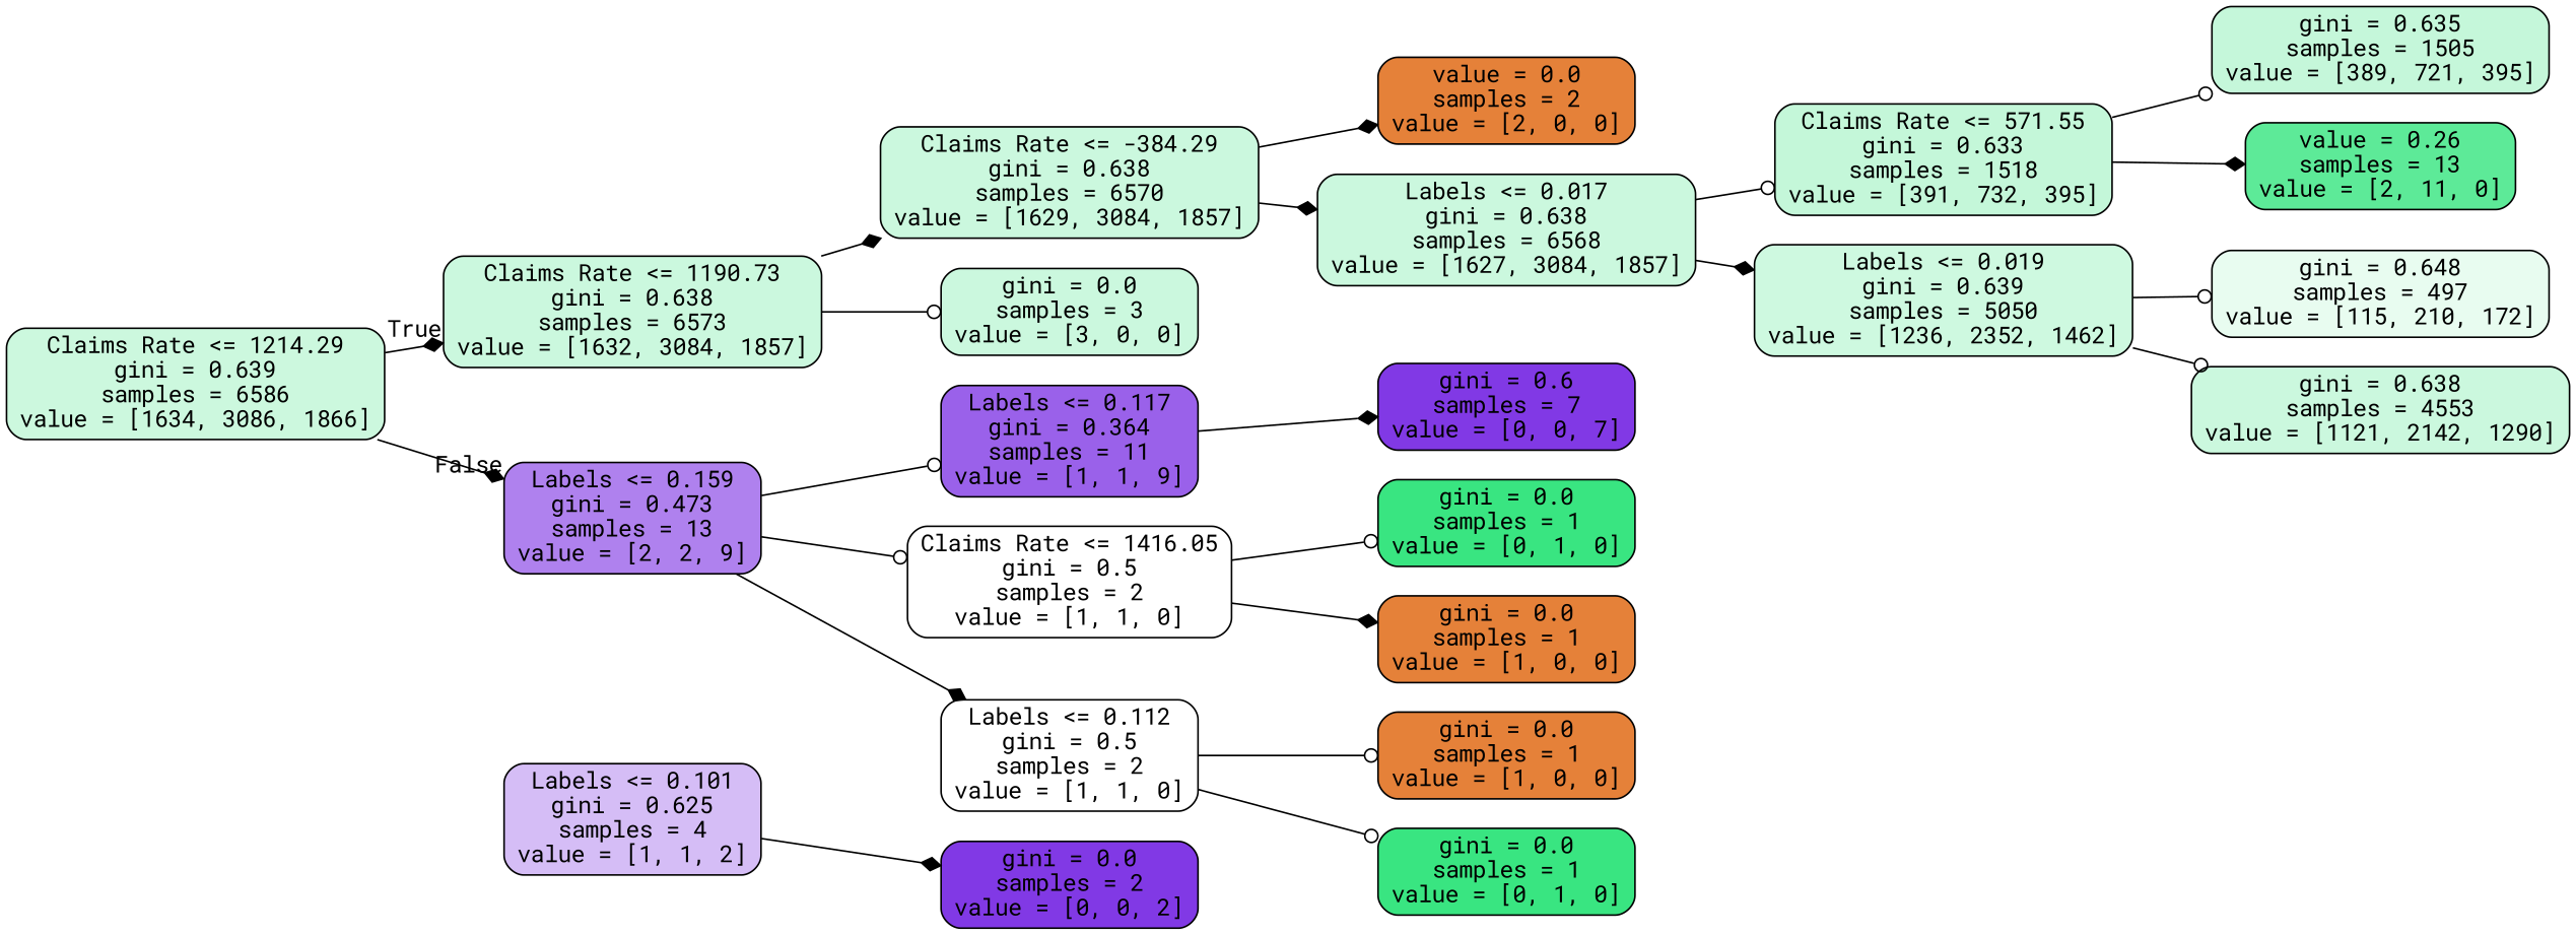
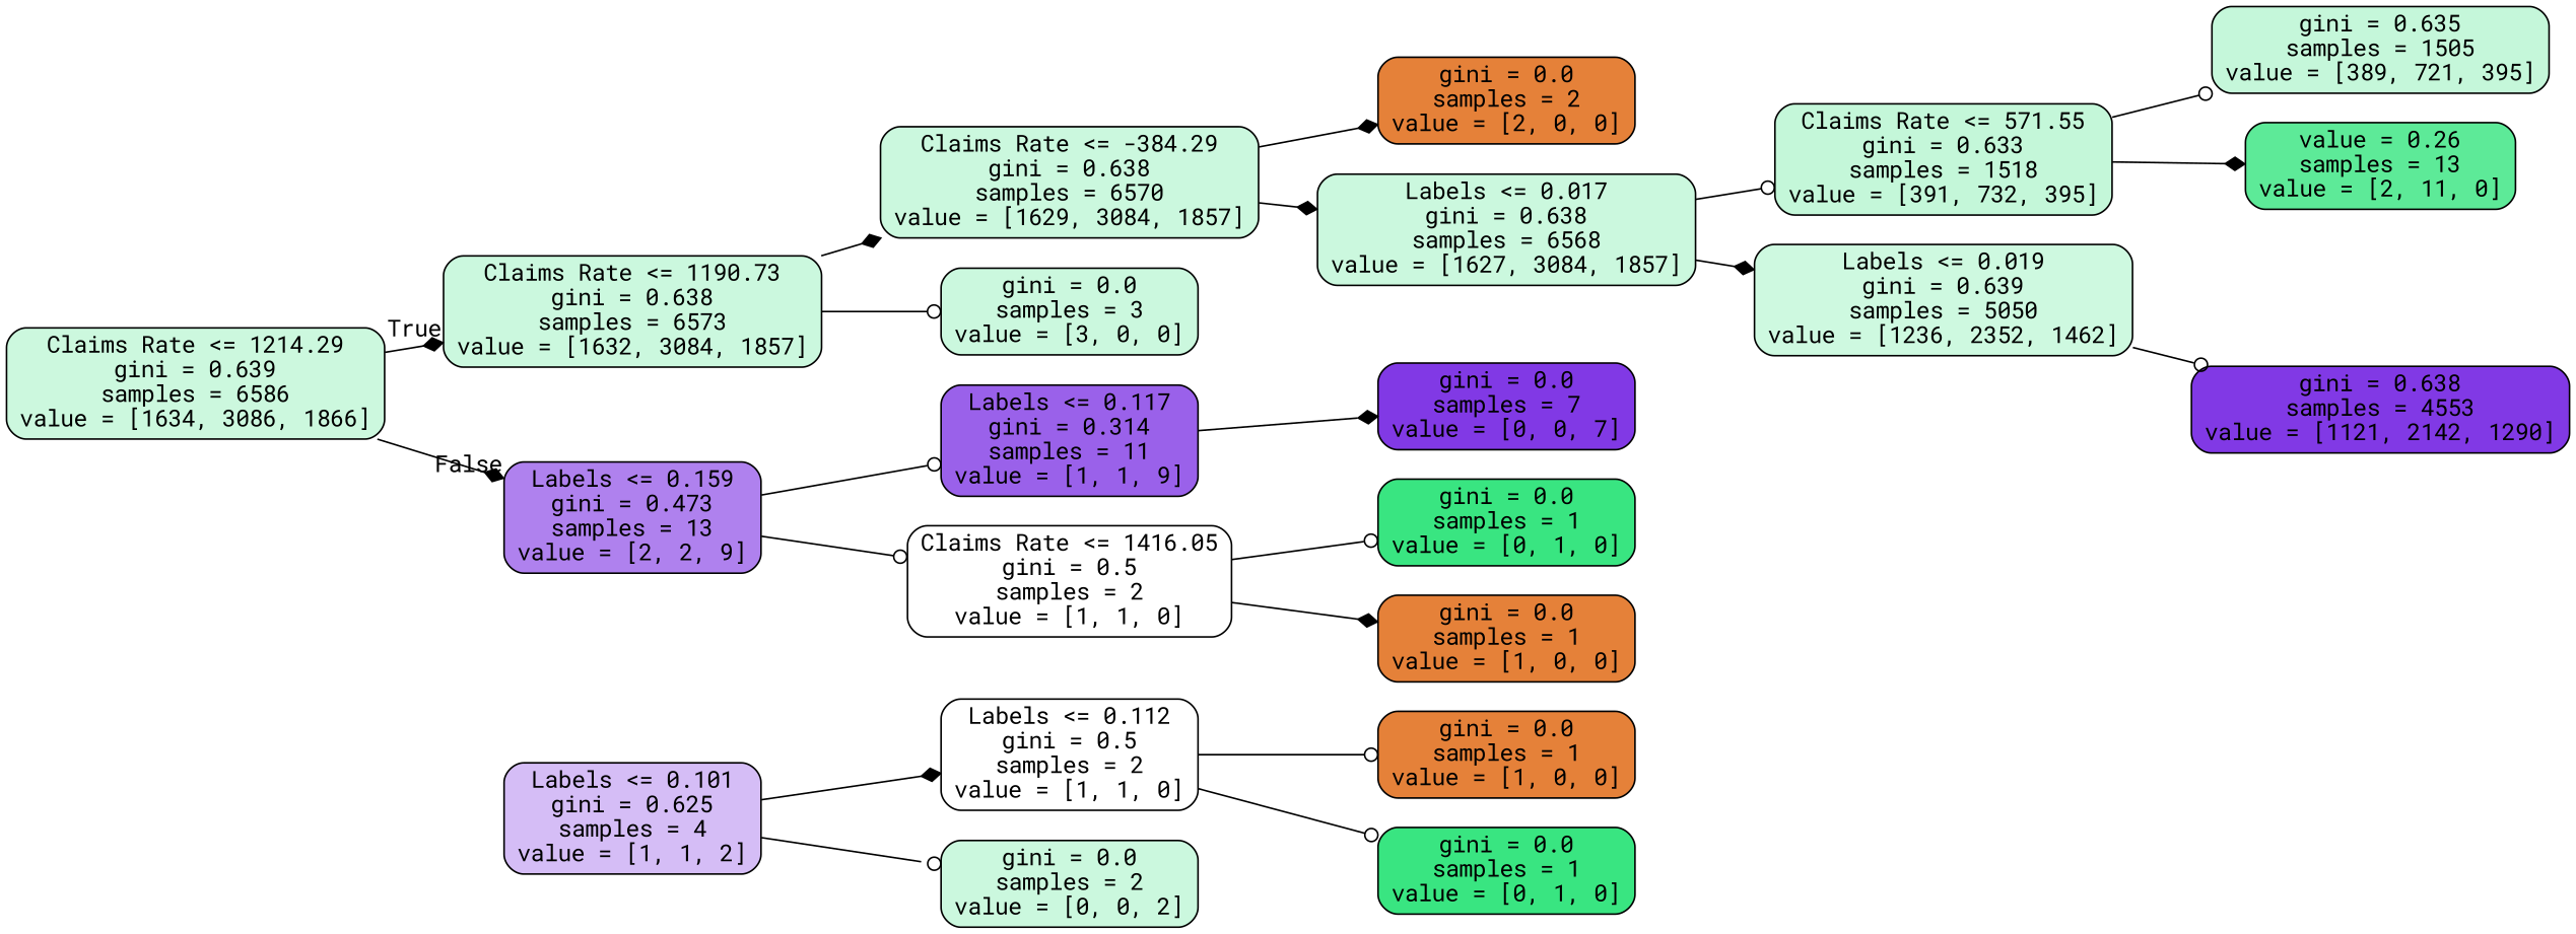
  digraph {
    fontname="Roboto Mono"
    rankdir=LR
    node [color=black fillcolor="#cbf8de" fontname="Roboto Mono" shape=box style="filled, rounded"]
    edge [arrowhead=diamond fontname="Roboto Mono"]
    n1 [fillcolor="#ccf8de" label="Claims Rate <= 1214.29\ngini = 0.639\nsamples = 6586\nvalue = [1634, 3086, 1866]"]
    n2 [label="Claims Rate <= 1190.73\ngini = 0.638\nsamples = 6573\nvalue = [1632, 3084, 1857]"]
    n3 [fillcolor="#af81ee" label="Labels <= 0.159\ngini = 0.473\nsamples = 13\nvalue = [2, 2, 9]"]
    n4 [label="Claims Rate <= -384.29\ngini = 0.638\nsamples = 6570\nvalue = [1629, 3084, 1857]"]
    n5 [label="gini = 0.0\nsamples = 3\nvalue = [3, 0, 0]"]
-   n6 [fillcolor="#9a61ea" label="Labels <= 0.117\ngini = 0.364\nsamples = 11\nvalue = [1, 1, 9]"]
+   n6 [fillcolor="#9a61ea" label="Labels <= 0.117\ngini = 0.314\nsamples = 11\nvalue = [1, 1, 9]"]
    n7 [fillcolor="#ffffff" label="Claims Rate <= 1416.05\ngini = 0.5\nsamples = 2\nvalue = [1, 1, 0]"]
-   n8 [fillcolor="#e58139" label="value = 0.0\nsamples = 2\nvalue = [2, 0, 0]"]
+   n8 [fillcolor="#e58139" label="gini = 0.0\nsamples = 2\nvalue = [2, 0, 0]"]
    n9 [label="Labels <= 0.017\ngini = 0.638\nsamples = 6568\nvalue = [1627, 3084, 1857]"]
    n10 [fillcolor="#c4f7d9" label="Claims Rate <= 571.55\ngini = 0.633\nsamples = 1518\nvalue = [391, 732, 395]"]
    n11 [fillcolor="#cef9e0" label="Labels <= 0.019\ngini = 0.639\nsamples = 5050\nvalue = [1236, 2352, 1462]"]
    n12 [fillcolor="#c5f7da" label="gini = 0.635\nsamples = 1505\nvalue = [389, 721, 395]"]
    n13 [fillcolor="#5dea98" label="value = 0.26\nsamples = 13\nvalue = [2, 11, 0]"]
-   n14 [fillcolor="#e8fcf0" label="gini = 0.648\nsamples = 497\nvalue = [115, 210, 172]"]
-   n15 [label="gini = 0.638\nsamples = 4553\nvalue = [1121, 2142, 1290]"]
-   n16 [fillcolor="#8139e5" label="gini = 0.6\nsamples = 7\nvalue = [0, 0, 7]"]
+   n15 [fillcolor="#8139e5" label="gini = 0.638\nsamples = 4553\nvalue = [1121, 2142, 1290]"]
+   n16 [fillcolor="#8139e5" label="gini = 0.0\nsamples = 7\nvalue = [0, 0, 7]"]
    n17 [fillcolor="#39e581" label="gini = 0.0\nsamples = 1\nvalue = [0, 1, 0]"]
    n18 [fillcolor="#e58139" label="gini = 0.0\nsamples = 1\nvalue = [1, 0, 0]"]
    n19 [fillcolor="#d5bdf6" label="Labels <= 0.101\ngini = 0.625\nsamples = 4\nvalue = [1, 1, 2]"]
-   n20 [fillcolor="#8139e5" label="gini = 0.0\nsamples = 2\nvalue = [0, 0, 2]"]
+   n20 [label="gini = 0.0\nsamples = 2\nvalue = [0, 0, 2]"]
    n21 [fillcolor="#ffffff" label="Labels <= 0.112\ngini = 0.5\nsamples = 2\nvalue = [1, 1, 0]"]
    n22 [fillcolor="#e58139" label="gini = 0.0\nsamples = 1\nvalue = [1, 0, 0]"]
    n23 [fillcolor="#39e581" label="gini = 0.0\nsamples = 1\nvalue = [0, 1, 0]"]
    n1 -> n2 [headlabel=True labelangle=45 labeldistance=2.5]
    n1 -> n3 [headlabel=False labelangle=-45 labeldistance=2.5]
    n2 -> n4
    n2 -> n5 [arrowhead=odot]
    n3 -> n6 [arrowhead=odot]
    n3 -> n7 [arrowhead=odot]
    n4 -> n8
    n4 -> n9
    n6 -> n16
    n7 -> n17 [arrowhead=odot]
    n7 -> n18
    n9 -> n10 [arrowhead=odot]
    n9 -> n11
    n10 -> n12 [arrowhead=odot]
    n10 -> n13
-   n11 -> n14 [arrowhead=odot]
    n11 -> n15 [arrowhead=odot]
-   n19 -> n20
-   n3 -> n21
+   n19 -> n20 [arrowhead=odot]
+   n19 -> n21
    n21 -> n22 [arrowhead=odot]
    n21 -> n23 [arrowhead=odot]
  }
